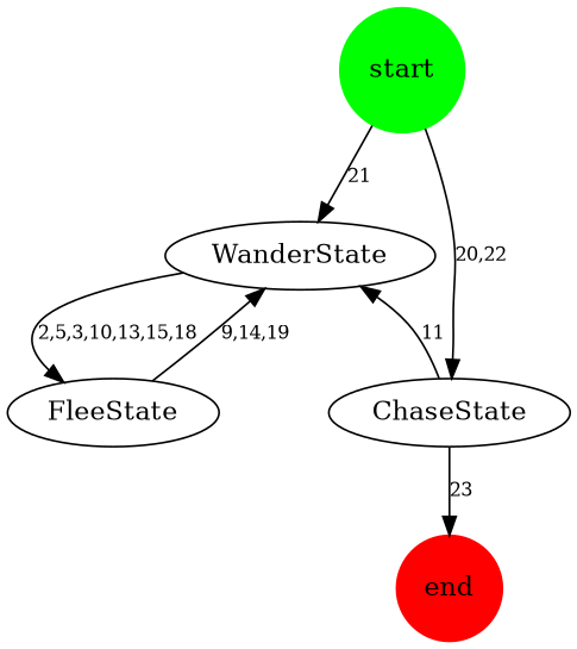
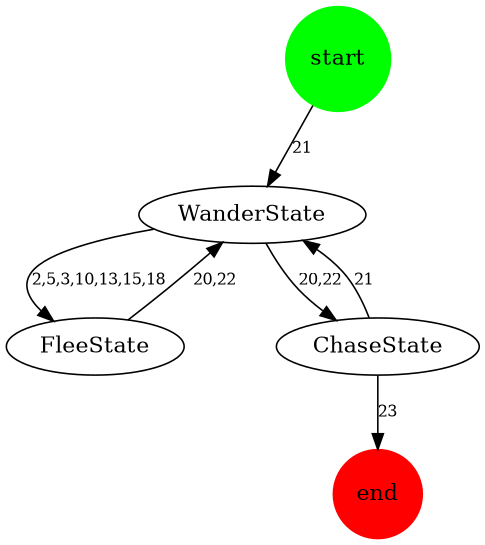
  strict digraph {
    fontname="DejaVu Serif"
    node [fontname="DejaVu Serif"]
    edge [fontname="DejaVu Serif" fontsize=10]
    start [color=green shape=circle style=filled]
    WanderState
    FleeState
    ChaseState
    end [color=red shape=circle style=filled]
    start -> WanderState [label=21]
    WanderState -> FleeState [label="2,5,3,10,13,15,18"]
-   start -> ChaseState [label="20,22"]
-   FleeState -> WanderState [label="9,14,19"]
-   ChaseState -> WanderState [label=11]
+   WanderState -> ChaseState [label="20,22"]
+   FleeState -> WanderState [label="20,22"]
+   ChaseState -> WanderState [label=21]
    ChaseState -> end [label=23]
  }
